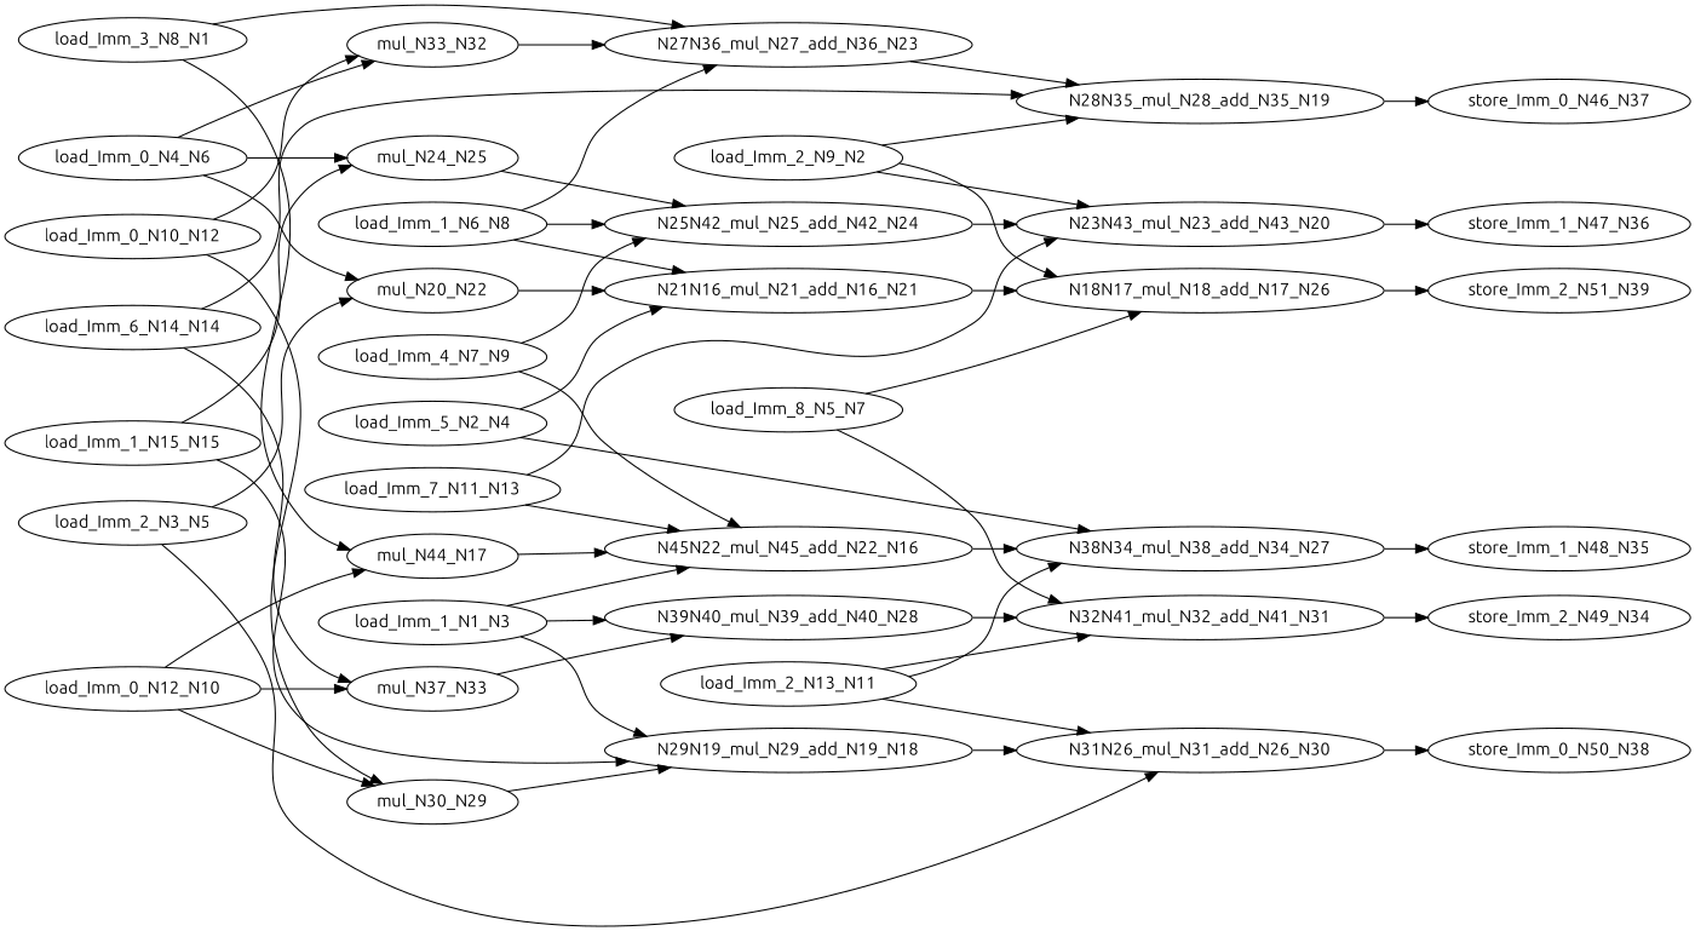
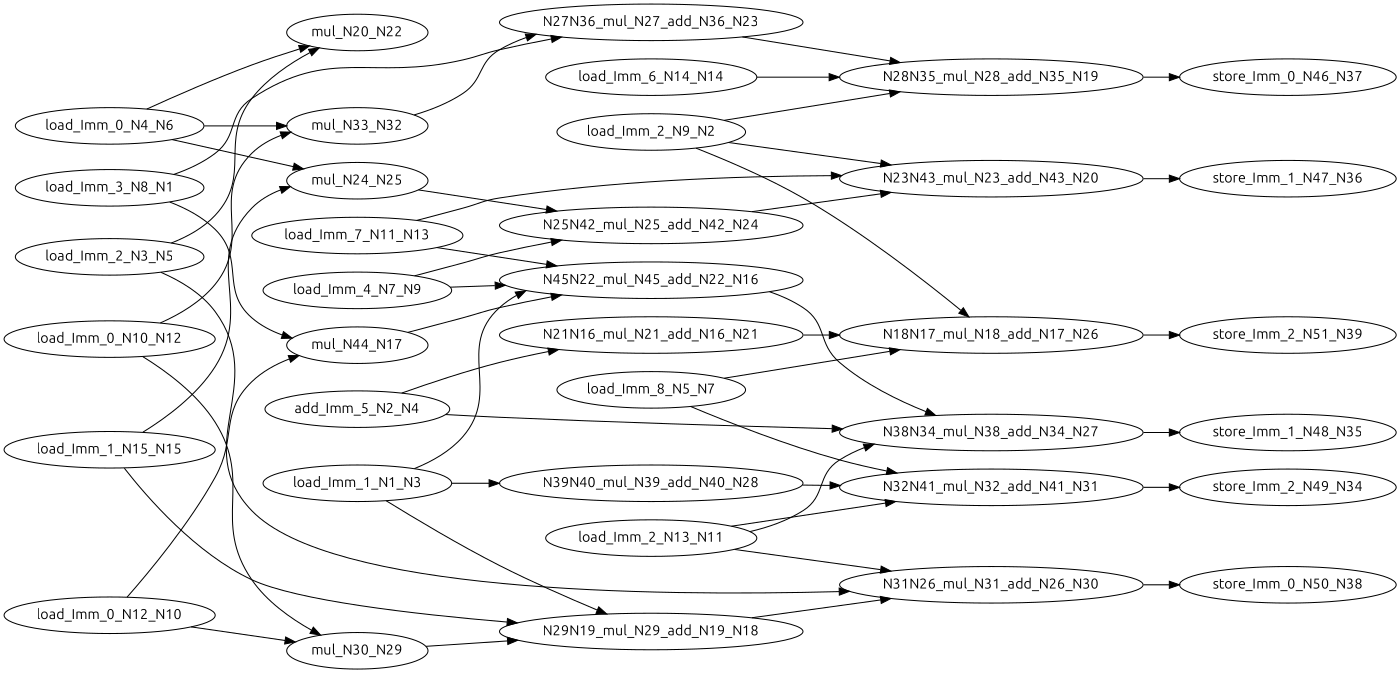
  digraph {
    fontname=Ubuntu
    rankdir=LR
    node [color=black fontname=Ubuntu]
    edge [fontname=Ubuntu]
    n1 [label=mul_N30_N29]
    n2 [label=N29N19_mul_N29_add_N19_N18]
    n3 [label=N31N26_mul_N31_add_N26_N30]
    n4 [label=N39N40_mul_N39_add_N40_N28]
    n5 [label=N32N41_mul_N32_add_N41_N31]
    n6 [label=store_Imm_2_N49_N34]
    n7 [label=N27N36_mul_N27_add_N36_N23]
    n8 [label=N28N35_mul_N28_add_N35_N19]
    n9 [label=store_Imm_0_N46_N37]
    n10 [label=mul_N20_N22]
    n11 [label=N21N16_mul_N21_add_N16_N21]
    n12 [label=N18N17_mul_N18_add_N17_N26]
    n13 [label=store_Imm_2_N51_N39]
    n14 [label=N23N43_mul_N23_add_N43_N20]
    n15 [label=store_Imm_1_N47_N36]
    n16 [label=N38N34_mul_N38_add_N34_N27]
    n17 [label=store_Imm_1_N48_N35]
    n18 [label=mul_N24_N25]
    n19 [label=N25N42_mul_N25_add_N42_N24]
-   n20 [label=load_Imm_1_N6_N8]
    n21 [label=load_Imm_4_N7_N9]
    n22 [label=N45N22_mul_N45_add_N22_N16]
    n23 [label=load_Imm_3_N8_N1]
    n24 [label=mul_N44_N17]
    n25 [label=load_Imm_2_N9_N2]
    n26 [label=load_Imm_1_N1_N3]
-   n27 [label=load_Imm_5_N2_N4]
+   n27 [label=add_Imm_5_N2_N4]
    n28 [label=load_Imm_2_N3_N5]
    n29 [label=store_Imm_0_N50_N38]
    n30 [label=load_Imm_0_N4_N6]
    n31 [label=mul_N33_N32]
    n32 [label=load_Imm_8_N5_N7]
    n33 [label=load_Imm_0_N10_N12]
    n34 [label=load_Imm_7_N11_N13]
    n35 [label=load_Imm_0_N12_N10]
-   n36 [label=mul_N37_N33]
    n37 [label=load_Imm_2_N13_N11]
    n38 [label=load_Imm_6_N14_N14]
    n39 [label=load_Imm_1_N15_N15]
    n1 -> n2
    n2 -> n3
    n3 -> n29
    n4 -> n5
    n5 -> n6
    n7 -> n8
    n8 -> n9
-   n10 -> n11
    n11 -> n12
    n12 -> n13
    n14 -> n15
    n16 -> n17
    n18 -> n19
    n19 -> n14
-   n20 -> n7
-   n20 -> n11
-   n20 -> n19
    n21 -> n19
    n21 -> n22
    n22 -> n16
    n23 -> n7
    n23 -> n24
    n24 -> n22
    n25 -> n8
    n25 -> n12
    n25 -> n14
    n26 -> n2
    n26 -> n4
    n26 -> n22
    n27 -> n11
    n27 -> n16
    n28 -> n3
    n28 -> n10
    n30 -> n10
    n30 -> n18
    n30 -> n31
    n31 -> n7
    n32 -> n5
    n32 -> n12
    n33 -> n1
    n33 -> n31
    n34 -> n14
    n34 -> n22
    n35 -> n1
    n35 -> n24
-   n35 -> n36
-   n36 -> n4
    n37 -> n3
    n37 -> n5
    n37 -> n16
    n38 -> n8
-   n38 -> n36
    n39 -> n2
    n39 -> n18
  }
